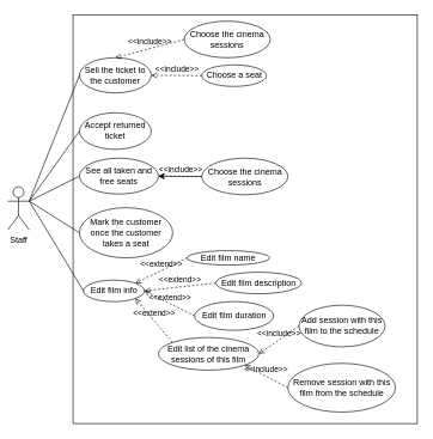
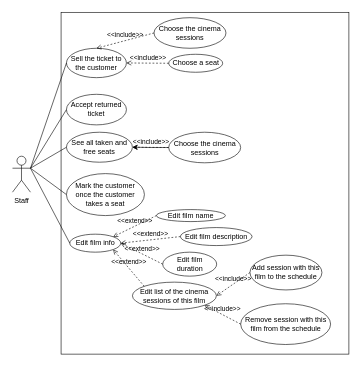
  <mxCell id="0" />
  <mxCell id="1" parent="0" />
  <mxCell id="2" value="" style="rounded=0;whiteSpace=wrap;html=1;" parent="1" vertex="1"><mxGeometry x="101" y="20" width="480" height="570" as="geometry" /></mxCell>
- <mxCell id="3" value="Staff" style="shape=umlActor;verticalLabelPosition=bottom;verticalAlign=top;html=1;outlineConnect=0;" parent="1" vertex="1"><mxGeometry x="10" y="260" width="30" height="60" as="geometry" /></mxCell>
+ <mxCell id="3" value="Staff" style="shape=umlActor;verticalLabelPosition=bottom;verticalAlign=top;html=1;outlineConnect=0;" parent="1" vertex="1"><mxGeometry x="20" y="260" width="30" height="60" as="geometry" /></mxCell>
  <mxCell id="4" value="Sell the ticket to the customer" style="ellipse;whiteSpace=wrap;html=1;" parent="1" vertex="1"><mxGeometry x="110" y="80" width="100" height="49" as="geometry" /></mxCell>
  <mxCell id="5" value="&lt;div&gt;Accept returned ticket&lt;/div&gt;" style="ellipse;whiteSpace=wrap;html=1;" parent="1" vertex="1"><mxGeometry x="110" y="156.75" width="100" height="51" as="geometry" /></mxCell>
  <mxCell id="6" value="See all taken and free seats" style="ellipse;whiteSpace=wrap;html=1;" parent="1" vertex="1"><mxGeometry x="110" y="220" width="110" height="50" as="geometry" /></mxCell>
  <mxCell id="7" value="Choose a seat" style="ellipse;whiteSpace=wrap;html=1;" parent="1" vertex="1"><mxGeometry x="280.5" y="90" width="90" height="30" as="geometry" /></mxCell>
  <mxCell id="8" value="Choose the cinema sessions" style="ellipse;whiteSpace=wrap;html=1;" parent="1" vertex="1"><mxGeometry x="256" y="29" width="120" height="51" as="geometry" /></mxCell>
  <mxCell id="9" value="" style="edgeStyle=orthogonalEdgeStyle;rounded=0;orthogonalLoop=1;jettySize=auto;html=1;" parent="1" source="10" target="6" edge="1"><mxGeometry relative="1" as="geometry" /></mxCell>
  <mxCell id="10" value="Choose the cinema sessions" style="ellipse;whiteSpace=wrap;html=1;" parent="1" vertex="1"><mxGeometry x="280.5" y="220" width="120" height="51" as="geometry" /></mxCell>
  <mxCell id="11" value="Mark the customer once the customer takes a seat" style="ellipse;whiteSpace=wrap;html=1;" parent="1" vertex="1"><mxGeometry x="110" y="289" width="130" height="70" as="geometry" /></mxCell>
  <mxCell id="12" value="Edit film info" style="ellipse;whiteSpace=wrap;html=1;" parent="1" vertex="1"><mxGeometry x="115.5" y="390" width="85" height="30" as="geometry" /></mxCell>
  <mxCell id="13" value="Edit film name" style="ellipse;whiteSpace=wrap;html=1;" parent="1" vertex="1"><mxGeometry x="260" y="349" width="115" height="20" as="geometry" /></mxCell>
  <mxCell id="14" value="&amp;lt;&amp;lt;include&amp;gt;&amp;gt;" style="html=1;verticalAlign=bottom;labelBackgroundColor=none;endArrow=open;endFill=0;dashed=1;rounded=0;exitX=0;exitY=0.5;exitDx=0;exitDy=0;entryX=0.5;entryY=0;entryDx=0;entryDy=0;" parent="1" source="8" target="4" edge="1"><mxGeometry width="160" relative="1" as="geometry"><mxPoint x="290" y="100" as="sourcePoint" /><mxPoint x="450" y="100" as="targetPoint" /></mxGeometry></mxCell>
  <mxCell id="15" value="&amp;lt;&amp;lt;include&amp;gt;&amp;gt;" style="html=1;verticalAlign=bottom;labelBackgroundColor=none;endArrow=open;endFill=0;dashed=1;rounded=0;exitX=0;exitY=0.5;exitDx=0;exitDy=0;entryX=1;entryY=0.5;entryDx=0;entryDy=0;" parent="1" source="7" target="4" edge="1"><mxGeometry width="160" relative="1" as="geometry"><mxPoint x="211" y="66" as="sourcePoint" /><mxPoint x="170" y="90" as="targetPoint" /></mxGeometry></mxCell>
  <mxCell id="16" value="&amp;lt;&amp;lt;include&amp;gt;&amp;gt;" style="html=1;verticalAlign=bottom;labelBackgroundColor=none;endArrow=open;endFill=0;dashed=1;rounded=0;exitX=0;exitY=0.5;exitDx=0;exitDy=0;entryX=1;entryY=0.5;entryDx=0;entryDy=0;" parent="1" source="10" target="6" edge="1"><mxGeometry width="160" relative="1" as="geometry"><mxPoint x="280" y="115" as="sourcePoint" /><mxPoint x="220" y="115" as="targetPoint" /></mxGeometry></mxCell>
  <mxCell id="17" value="Edit list of the cinema sessions of this film" style="ellipse;whiteSpace=wrap;html=1;" parent="1" vertex="1"><mxGeometry x="220" y="470" width="140" height="45.5" as="geometry" /></mxCell>
  <mxCell id="18" value="Edit film description" style="ellipse;whiteSpace=wrap;html=1;" parent="1" vertex="1"><mxGeometry x="300" y="379" width="119.5" height="30" as="geometry" /></mxCell>
  <mxCell id="19" value="&amp;lt;&amp;lt;extend&amp;gt;&amp;gt;" style="html=1;verticalAlign=bottom;labelBackgroundColor=none;endArrow=open;endFill=0;dashed=1;rounded=0;exitX=0;exitY=0.5;exitDx=0;exitDy=0;entryX=1;entryY=0;entryDx=0;entryDy=0;" parent="1" source="13" target="12" edge="1"><mxGeometry width="160" relative="1" as="geometry"><mxPoint x="420" y="320" as="sourcePoint" /><mxPoint x="580" y="320" as="targetPoint" /></mxGeometry></mxCell>
  <mxCell id="20" value="&amp;lt;&amp;lt;extend&amp;gt;&amp;gt;" style="html=1;verticalAlign=bottom;labelBackgroundColor=none;endArrow=open;endFill=0;dashed=1;rounded=0;exitX=0;exitY=0.5;exitDx=0;exitDy=0;entryX=1;entryY=0.5;entryDx=0;entryDy=0;" parent="1" source="18" target="12" edge="1"><mxGeometry width="160" relative="1" as="geometry"><mxPoint x="261" y="365" as="sourcePoint" /><mxPoint x="211" y="415" as="targetPoint" /></mxGeometry></mxCell>
  <mxCell id="21" value="&amp;lt;&amp;lt;extend&amp;gt;&amp;gt;" style="html=1;verticalAlign=bottom;labelBackgroundColor=none;endArrow=open;endFill=0;dashed=1;rounded=0;exitX=0;exitY=0;exitDx=0;exitDy=0;entryX=1;entryY=1;entryDx=0;entryDy=0;" parent="1" source="17" target="12" edge="1"><mxGeometry width="160" relative="1" as="geometry"><mxPoint x="270" y="405" as="sourcePoint" /><mxPoint x="211" y="415" as="targetPoint" /></mxGeometry></mxCell>
  <mxCell id="22" value="" style="endArrow=none;html=1;rounded=0;entryX=0;entryY=0.5;entryDx=0;entryDy=0;exitX=1;exitY=0.333;exitDx=0;exitDy=0;exitPerimeter=0;" parent="1" source="3" target="4" edge="1"><mxGeometry width="50" height="50" relative="1" as="geometry"><mxPoint x="-30" y="240" as="sourcePoint" /><mxPoint x="20" y="190" as="targetPoint" /></mxGeometry></mxCell>
  <mxCell id="23" value="" style="endArrow=none;html=1;rounded=0;entryX=0;entryY=0.5;entryDx=0;entryDy=0;exitX=1;exitY=0.333;exitDx=0;exitDy=0;exitPerimeter=0;" parent="1" source="3" target="5" edge="1"><mxGeometry width="50" height="50" relative="1" as="geometry"><mxPoint x="-60" y="230" as="sourcePoint" /><mxPoint x="-10" y="180" as="targetPoint" /></mxGeometry></mxCell>
  <mxCell id="24" value="" style="endArrow=none;html=1;rounded=0;entryX=0;entryY=0.5;entryDx=0;entryDy=0;exitX=1;exitY=0.333;exitDx=0;exitDy=0;exitPerimeter=0;" parent="1" source="3" target="6" edge="1"><mxGeometry width="50" height="50" relative="1" as="geometry"><mxPoint x="-30" y="270" as="sourcePoint" /><mxPoint x="20" y="220" as="targetPoint" /></mxGeometry></mxCell>
  <mxCell id="25" value="" style="endArrow=none;html=1;rounded=0;entryX=0;entryY=0.5;entryDx=0;entryDy=0;exitX=1;exitY=0.333;exitDx=0;exitDy=0;exitPerimeter=0;" parent="1" source="3" target="11" edge="1"><mxGeometry width="50" height="50" relative="1" as="geometry"><mxPoint x="-10" y="300" as="sourcePoint" /><mxPoint x="40" y="250" as="targetPoint" /></mxGeometry></mxCell>
  <mxCell id="26" value="" style="endArrow=none;html=1;rounded=0;entryX=0;entryY=0.5;entryDx=0;entryDy=0;exitX=1;exitY=0.333;exitDx=0;exitDy=0;exitPerimeter=0;" parent="1" source="3" target="12" edge="1"><mxGeometry width="50" height="50" relative="1" as="geometry"><mxPoint x="-50" y="280" as="sourcePoint" /><mxPoint x="0" y="230" as="targetPoint" /></mxGeometry></mxCell>
  <mxCell id="27" value="Add session with this film to the schedule" style="ellipse;whiteSpace=wrap;html=1;" parent="1" vertex="1"><mxGeometry x="416" y="425" width="120" height="58" as="geometry" /></mxCell>
- <mxCell id="28" value="Edit film duration" style="ellipse;whiteSpace=wrap;html=1;" parent="1" vertex="1"><mxGeometry x="270.5" y="420" width="110" height="40" as="geometry" /></mxCell>
+ <mxCell id="28" value="Edit film duration" style="ellipse;whiteSpace=wrap;html=1;" parent="1" vertex="1"><mxGeometry x="270.5" y="420" width="90" height="40" as="geometry" /></mxCell>
  <mxCell id="29" value="&amp;lt;&amp;lt;extend&amp;gt;&amp;gt;" style="html=1;verticalAlign=bottom;labelBackgroundColor=none;endArrow=open;endFill=0;dashed=1;rounded=0;exitX=0;exitY=0.5;exitDx=0;exitDy=0;entryX=1;entryY=0.5;entryDx=0;entryDy=0;" parent="1" source="28" target="12" edge="1"><mxGeometry width="160" relative="1" as="geometry"><mxPoint x="291" y="415" as="sourcePoint" /><mxPoint x="211" y="415" as="targetPoint" /></mxGeometry></mxCell>
  <mxCell id="30" value="Remove session with this film from the schedule" style="ellipse;whiteSpace=wrap;html=1;" parent="1" vertex="1"><mxGeometry x="400.5" y="506" width="150" height="68" as="geometry" /></mxCell>
  <mxCell id="31" value="&amp;lt;&amp;lt;include&amp;gt;&amp;gt;" style="html=1;verticalAlign=bottom;labelBackgroundColor=none;endArrow=open;endFill=0;dashed=1;rounded=0;exitX=0;exitY=0.5;exitDx=0;exitDy=0;entryX=1;entryY=0.5;entryDx=0;entryDy=0;" parent="1" source="27" target="17" edge="1"><mxGeometry width="160" relative="1" as="geometry"><mxPoint x="291" y="256" as="sourcePoint" /><mxPoint x="230" y="255" as="targetPoint" /></mxGeometry></mxCell>
  <mxCell id="32" value="&amp;lt;&amp;lt;include&amp;gt;&amp;gt;" style="html=1;verticalAlign=bottom;labelBackgroundColor=none;endArrow=open;endFill=0;dashed=1;rounded=0;exitX=0;exitY=0.5;exitDx=0;exitDy=0;entryX=1;entryY=1;entryDx=0;entryDy=0;" parent="1" source="30" target="17" edge="1"><mxGeometry width="160" relative="1" as="geometry"><mxPoint x="430" y="489" as="sourcePoint" /><mxPoint x="370" y="503" as="targetPoint" /></mxGeometry></mxCell>
